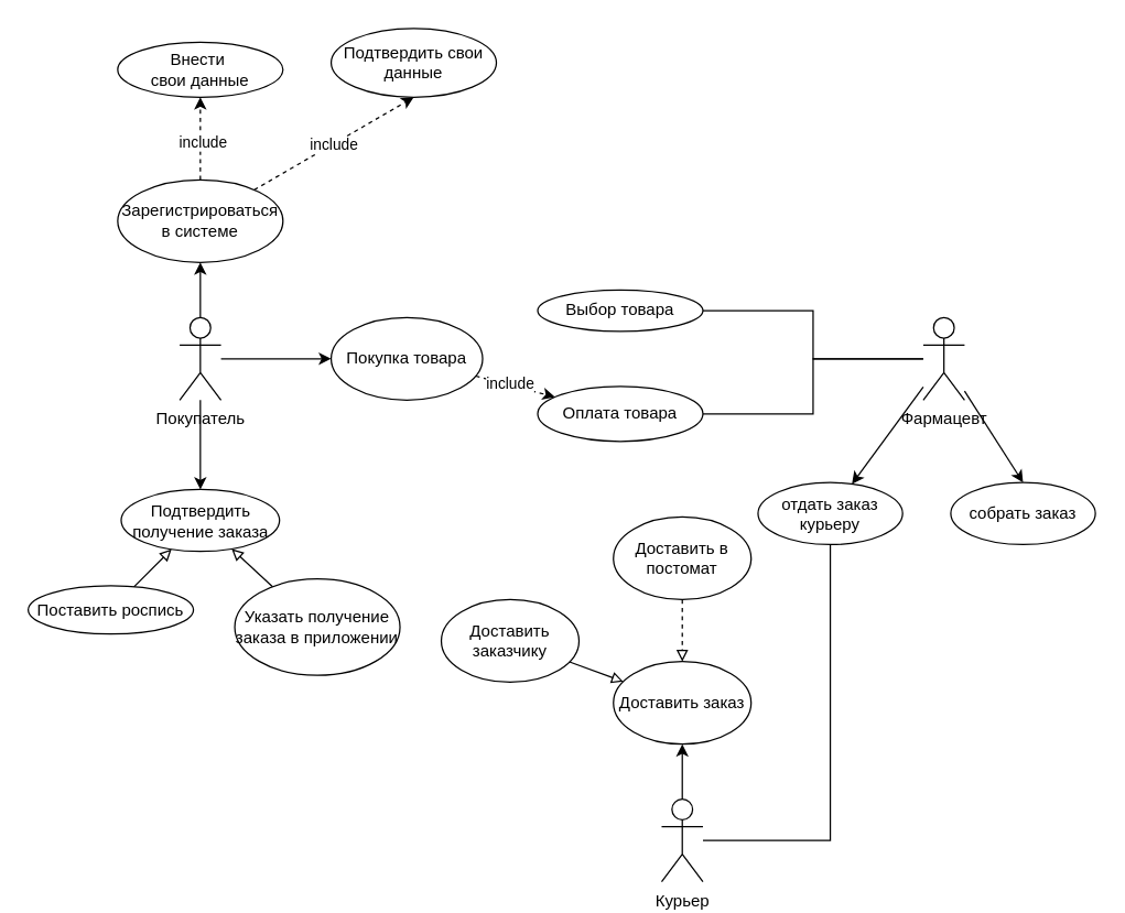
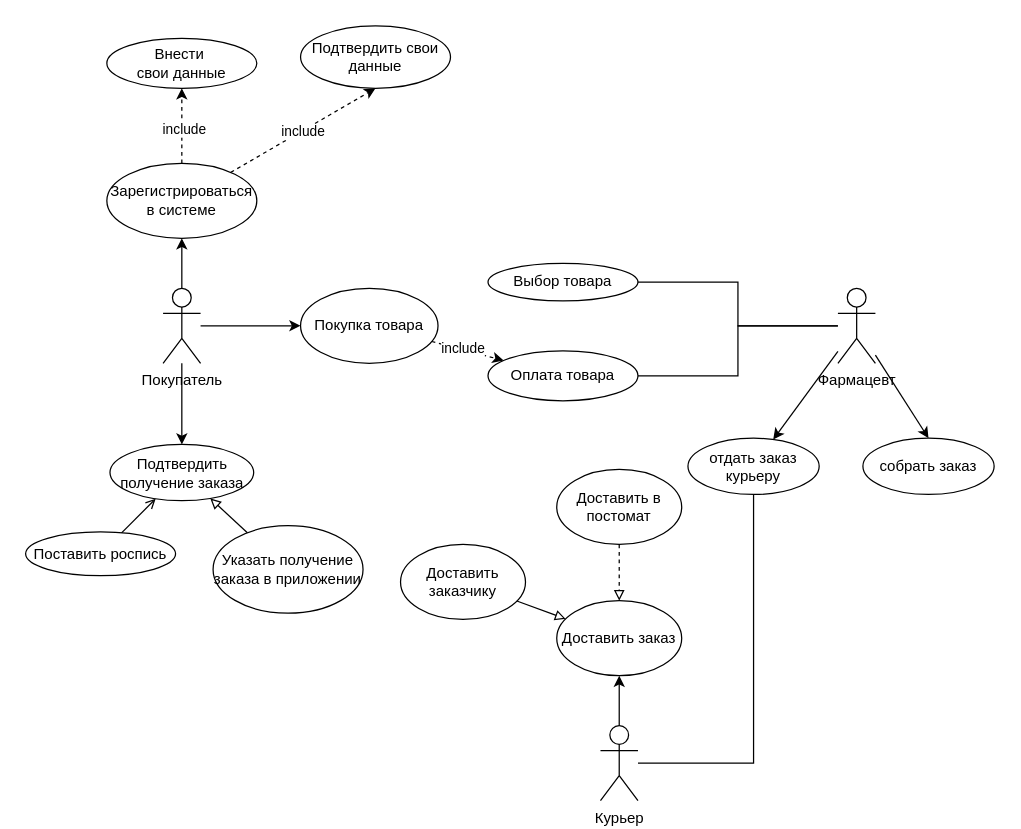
  <mxCell id="0" />
  <mxCell id="1" parent="0" />
  <mxCell id="2" style="edgeStyle=orthogonalEdgeStyle;rounded=0;orthogonalLoop=1;jettySize=auto;html=1;entryX=0.5;entryY=1;entryDx=0;entryDy=0;" edge="1" parent="1" source="5" target="10"><mxGeometry relative="1" as="geometry" /></mxCell>
  <mxCell id="3" style="edgeStyle=orthogonalEdgeStyle;rounded=0;orthogonalLoop=1;jettySize=auto;html=1;" edge="1" parent="1" source="5" target="15"><mxGeometry relative="1" as="geometry" /></mxCell>
  <mxCell id="4" style="edgeStyle=orthogonalEdgeStyle;rounded=0;orthogonalLoop=1;jettySize=auto;html=1;entryX=0.5;entryY=0;entryDx=0;entryDy=0;" edge="1" parent="1" source="5" target="28"><mxGeometry relative="1" as="geometry" /></mxCell>
  <mxCell id="5" value="Покупатель" style="shape=umlActor;verticalLabelPosition=bottom;verticalAlign=top;html=1;outlineConnect=0;" vertex="1" parent="1"><mxGeometry x="130" y="230" width="30" height="60" as="geometry" /></mxCell>
  <mxCell id="6" style="edgeStyle=orthogonalEdgeStyle;rounded=0;orthogonalLoop=1;jettySize=auto;html=1;entryX=0.5;entryY=1;entryDx=0;entryDy=0;dashed=1;" edge="1" parent="1" source="10" target="11"><mxGeometry relative="1" as="geometry" /></mxCell>
  <mxCell id="7" value="include" style="edgeLabel;html=1;align=center;verticalAlign=middle;resizable=0;points=[];" vertex="1" connectable="0" parent="6"><mxGeometry x="-0.083" y="-1" relative="1" as="geometry"><mxPoint as="offset" /></mxGeometry></mxCell>
  <mxCell id="8" style="rounded=0;orthogonalLoop=1;jettySize=auto;html=1;entryX=0.5;entryY=1;entryDx=0;entryDy=0;dashed=1;" edge="1" parent="1" source="10" target="12"><mxGeometry relative="1" as="geometry" /></mxCell>
  <mxCell id="9" value="include" style="edgeLabel;html=1;align=center;verticalAlign=middle;resizable=0;points=[];" vertex="1" connectable="0" parent="8"><mxGeometry x="-0.017" relative="1" as="geometry"><mxPoint as="offset" /></mxGeometry></mxCell>
  <mxCell id="10" value="Зарегистрироваться в системе" style="ellipse;whiteSpace=wrap;html=1;" vertex="1" parent="1"><mxGeometry x="85" y="130" width="120" height="60" as="geometry" /></mxCell>
  <mxCell id="11" value="Внести&amp;nbsp;&lt;div&gt;свои данные&lt;/div&gt;" style="ellipse;whiteSpace=wrap;html=1;" vertex="1" parent="1"><mxGeometry x="85" y="30" width="120" height="40" as="geometry" /></mxCell>
  <mxCell id="12" value="Подтвердить свои данные" style="ellipse;whiteSpace=wrap;html=1;" vertex="1" parent="1"><mxGeometry x="240" y="20" width="120" height="50" as="geometry" /></mxCell>
  <mxCell id="13" style="rounded=0;orthogonalLoop=1;jettySize=auto;html=1;dashed=1;" edge="1" parent="1" source="15" target="19"><mxGeometry relative="1" as="geometry" /></mxCell>
  <mxCell id="14" value="include" style="edgeLabel;html=1;align=center;verticalAlign=middle;resizable=0;points=[];" vertex="1" connectable="0" parent="13"><mxGeometry x="-0.153" y="2" relative="1" as="geometry"><mxPoint as="offset" /></mxGeometry></mxCell>
  <mxCell id="15" value="Покупка товара" style="ellipse;whiteSpace=wrap;html=1;" vertex="1" parent="1"><mxGeometry x="240" y="230" width="110" height="60" as="geometry" /></mxCell>
  <mxCell id="16" style="edgeStyle=orthogonalEdgeStyle;rounded=0;orthogonalLoop=1;jettySize=auto;html=1;endArrow=none;startFill=0;" edge="1" parent="1" source="17" target="22"><mxGeometry relative="1" as="geometry" /></mxCell>
  <mxCell id="17" value="Выбор товара" style="ellipse;whiteSpace=wrap;html=1;" vertex="1" parent="1"><mxGeometry x="390" y="210" width="120" height="30" as="geometry" /></mxCell>
  <mxCell id="18" style="edgeStyle=orthogonalEdgeStyle;rounded=0;orthogonalLoop=1;jettySize=auto;html=1;endArrow=none;startFill=0;" edge="1" parent="1" source="19" target="22"><mxGeometry relative="1" as="geometry" /></mxCell>
  <mxCell id="19" value="Оплата товара" style="ellipse;whiteSpace=wrap;html=1;" vertex="1" parent="1"><mxGeometry x="390" y="280" width="120" height="40" as="geometry" /></mxCell>
  <mxCell id="20" style="rounded=0;orthogonalLoop=1;jettySize=auto;html=1;entryX=0.5;entryY=0;entryDx=0;entryDy=0;" edge="1" parent="1" source="22" target="25"><mxGeometry relative="1" as="geometry" /></mxCell>
  <mxCell id="21" style="rounded=0;orthogonalLoop=1;jettySize=auto;html=1;" edge="1" parent="1" source="22" target="27"><mxGeometry relative="1" as="geometry" /></mxCell>
  <mxCell id="22" value="Фармацевт" style="shape=umlActor;verticalLabelPosition=bottom;verticalAlign=top;html=1;outlineConnect=0;" vertex="1" parent="1"><mxGeometry x="670" y="230" width="30" height="60" as="geometry" /></mxCell>
  <mxCell id="23" style="edgeStyle=orthogonalEdgeStyle;rounded=0;orthogonalLoop=1;jettySize=auto;html=1;entryX=0.5;entryY=1;entryDx=0;entryDy=0;" edge="1" parent="1" source="24" target="33"><mxGeometry relative="1" as="geometry" /></mxCell>
  <mxCell id="24" value="Курьер" style="shape=umlActor;verticalLabelPosition=bottom;verticalAlign=top;html=1;outlineConnect=0;" vertex="1" parent="1"><mxGeometry x="480" y="580" width="30" height="60" as="geometry" /></mxCell>
  <mxCell id="25" value="собрать заказ" style="ellipse;whiteSpace=wrap;html=1;" vertex="1" parent="1"><mxGeometry x="690" y="350" width="105" height="45" as="geometry" /></mxCell>
  <mxCell id="26" style="edgeStyle=orthogonalEdgeStyle;rounded=0;orthogonalLoop=1;jettySize=auto;html=1;endArrow=none;startFill=0;" edge="1" parent="1" source="27" target="24"><mxGeometry relative="1" as="geometry"><Array as="points"><mxPoint x="603" y="610" /></Array></mxGeometry></mxCell>
  <mxCell id="27" value="отдать заказ курьеру" style="ellipse;whiteSpace=wrap;html=1;" vertex="1" parent="1"><mxGeometry x="550" y="350" width="105" height="45" as="geometry" /></mxCell>
  <mxCell id="28" value="Подтвердить получение заказа" style="ellipse;whiteSpace=wrap;html=1;" vertex="1" parent="1"><mxGeometry x="87.5" y="355" width="115" height="45" as="geometry" /></mxCell>
- <mxCell id="29" style="rounded=0;orthogonalLoop=1;jettySize=auto;html=1;endArrow=block;endFill=0;" edge="1" parent="1" source="30" target="28"><mxGeometry relative="1" as="geometry" /></mxCell>
+ <mxCell id="29" style="rounded=0;orthogonalLoop=1;jettySize=auto;html=1;endArrow=open;endFill=0;" edge="1" parent="1" source="30" target="28"><mxGeometry relative="1" as="geometry" /></mxCell>
  <mxCell id="30" value="Поставить роспись" style="ellipse;whiteSpace=wrap;html=1;" vertex="1" parent="1"><mxGeometry x="20" y="425" width="120" height="35" as="geometry" /></mxCell>
  <mxCell id="31" style="rounded=0;orthogonalLoop=1;jettySize=auto;html=1;endArrow=block;endFill=0;" edge="1" parent="1" source="32" target="28"><mxGeometry relative="1" as="geometry" /></mxCell>
  <mxCell id="32" value="Указать получение заказа в приложении" style="ellipse;whiteSpace=wrap;html=1;" vertex="1" parent="1"><mxGeometry x="170" y="420" width="120" height="70" as="geometry" /></mxCell>
  <mxCell id="33" value="Доставить заказ" style="ellipse;whiteSpace=wrap;html=1;" vertex="1" parent="1"><mxGeometry x="445" y="480" width="100" height="60" as="geometry" /></mxCell>
  <mxCell id="34" style="rounded=0;orthogonalLoop=1;jettySize=auto;html=1;endArrow=block;endFill=0;" edge="1" parent="1" source="35" target="33"><mxGeometry relative="1" as="geometry" /></mxCell>
  <mxCell id="35" value="Доставить заказчику" style="ellipse;whiteSpace=wrap;html=1;" vertex="1" parent="1"><mxGeometry x="320" y="435" width="100" height="60" as="geometry" /></mxCell>
  <mxCell id="36" style="edgeStyle=orthogonalEdgeStyle;rounded=0;orthogonalLoop=1;jettySize=auto;html=1;entryX=0.5;entryY=0;entryDx=0;entryDy=0;endArrow=block;endFill=0;dashed=1;" edge="1" parent="1" source="37" target="33"><mxGeometry relative="1" as="geometry" /></mxCell>
  <mxCell id="37" value="Доставить в постомат" style="ellipse;whiteSpace=wrap;html=1;" vertex="1" parent="1"><mxGeometry x="445" y="375" width="100" height="60" as="geometry" /></mxCell>
